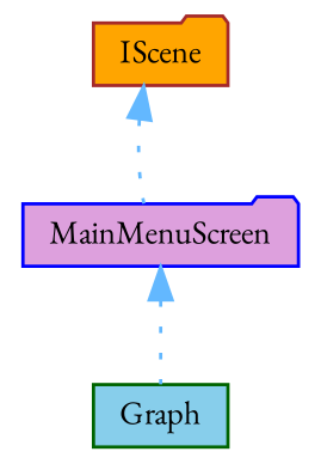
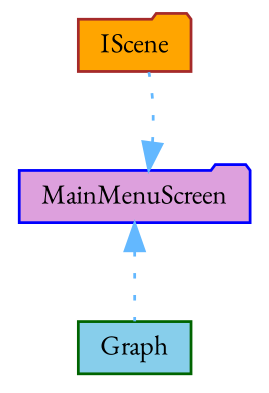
  digraph {
    fontname="EB Garamond"
    rankdir=TB
    node [fontname="EB Garamond" fontsize=10 shape=folder style=filled]
    edge [color=steelblue1 dir=back fontname="EB Garamond" fontsize=10 labelfontname=Helvetica labelfontsize=10 style=dotted]
    n1 [color=brown fillcolor=orange height=0.2 label=IScene width=0.4]
    n2 [color=blue fillcolor=plum height=0.2 label=MainMenuScreen width=0.4]
    n3 [color=darkgreen fillcolor=skyblue height=0.2 label="Graph" shape=box width=0.4]
-   n1 -> n2
+   n2 -> n1
    n2 -> n3
  }
